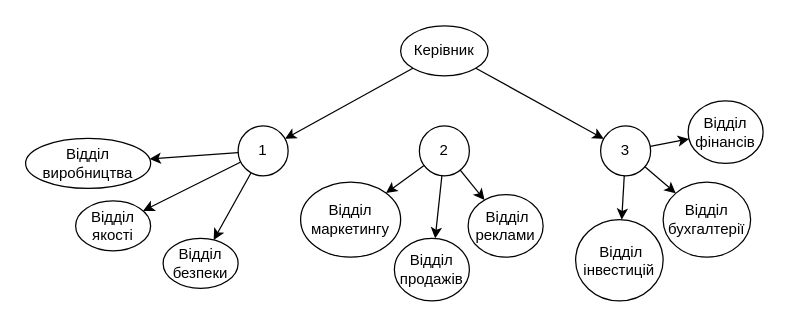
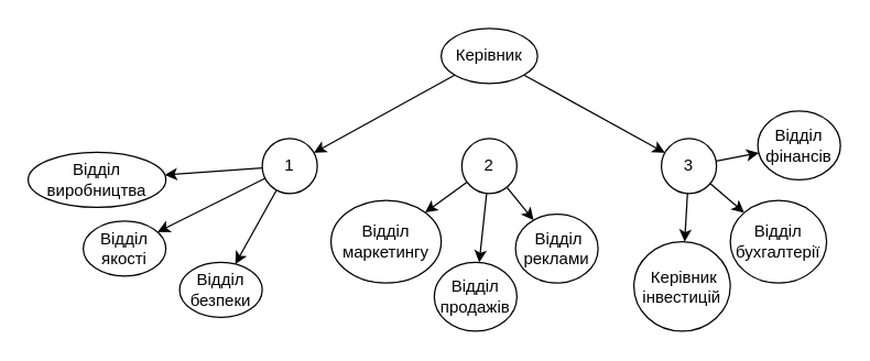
  <mxCell id="0" />
  <mxCell id="1" parent="0" />
  <mxCell id="2" style="rounded=0;orthogonalLoop=1;jettySize=auto;html=1;" parent="1" source="4" target="8" edge="1"><mxGeometry relative="1" as="geometry" /></mxCell>
  <mxCell id="3" style="rounded=0;orthogonalLoop=1;jettySize=auto;html=1;" parent="1" source="4" target="16" edge="1"><mxGeometry relative="1" as="geometry" /></mxCell>
  <mxCell id="4" value="Керівник" style="ellipse;whiteSpace=wrap;html=1;" parent="1" vertex="1"><mxGeometry x="320" y="20" width="70" height="40" as="geometry" /></mxCell>
  <mxCell id="5" style="rounded=0;orthogonalLoop=1;jettySize=auto;html=1;" parent="1" source="8" target="17" edge="1"><mxGeometry relative="1" as="geometry" /></mxCell>
  <mxCell id="6" style="rounded=0;orthogonalLoop=1;jettySize=auto;html=1;" parent="1" source="8" target="18" edge="1"><mxGeometry relative="1" as="geometry" /></mxCell>
  <mxCell id="7" style="rounded=0;orthogonalLoop=1;jettySize=auto;html=1;" parent="1" source="8" target="19" edge="1"><mxGeometry relative="1" as="geometry" /></mxCell>
  <mxCell id="8" value="1" style="ellipse;whiteSpace=wrap;html=1;" parent="1" vertex="1"><mxGeometry x="190" y="100" width="40" height="40" as="geometry" /></mxCell>
  <mxCell id="9" style="rounded=0;orthogonalLoop=1;jettySize=auto;html=1;entryX=1;entryY=0;entryDx=0;entryDy=0;" parent="1" source="12" target="20" edge="1"><mxGeometry relative="1" as="geometry" /></mxCell>
  <mxCell id="10" style="rounded=0;orthogonalLoop=1;jettySize=auto;html=1;" parent="1" source="12" target="21" edge="1"><mxGeometry relative="1" as="geometry" /></mxCell>
  <mxCell id="11" style="rounded=0;orthogonalLoop=1;jettySize=auto;html=1;" parent="1" source="12" target="22" edge="1"><mxGeometry relative="1" as="geometry" /></mxCell>
  <mxCell id="12" value="2" style="ellipse;whiteSpace=wrap;html=1;" parent="1" vertex="1"><mxGeometry x="335" y="100" width="40" height="40" as="geometry" /></mxCell>
  <mxCell id="13" style="rounded=0;orthogonalLoop=1;jettySize=auto;html=1;" parent="1" source="16" target="24" edge="1"><mxGeometry relative="1" as="geometry" /></mxCell>
  <mxCell id="14" style="rounded=0;orthogonalLoop=1;jettySize=auto;html=1;" parent="1" source="16" target="23" edge="1"><mxGeometry relative="1" as="geometry" /></mxCell>
  <mxCell id="15" style="rounded=0;orthogonalLoop=1;jettySize=auto;html=1;" parent="1" source="16" target="25" edge="1"><mxGeometry relative="1" as="geometry" /></mxCell>
  <mxCell id="16" value="3" style="ellipse;whiteSpace=wrap;html=1;" parent="1" vertex="1"><mxGeometry x="480" y="100" width="40" height="40" as="geometry" /></mxCell>
  <mxCell id="17" value="Відділ виробництва" style="ellipse;whiteSpace=wrap;html=1;" parent="1" vertex="1"><mxGeometry x="20" y="110" width="100" height="40" as="geometry" /></mxCell>
  <mxCell id="18" value="Відділ якості" style="ellipse;whiteSpace=wrap;html=1;" parent="1" vertex="1"><mxGeometry x="60" y="160" width="60" height="40" as="geometry" /></mxCell>
  <mxCell id="19" value="Відділ безпеки" style="ellipse;whiteSpace=wrap;html=1;" parent="1" vertex="1"><mxGeometry x="130" y="190" width="60" height="40" as="geometry" /></mxCell>
  <mxCell id="20" value="Відділ маркетингу" style="ellipse;whiteSpace=wrap;html=1;" parent="1" vertex="1"><mxGeometry x="240" y="145" width="80" height="60" as="geometry" /></mxCell>
  <mxCell id="21" value="Відділ продажів" style="ellipse;whiteSpace=wrap;html=1;" parent="1" vertex="1"><mxGeometry x="315" y="190" width="60" height="50" as="geometry" /></mxCell>
  <mxCell id="22" value="&amp;nbsp;Відділ реклами" style="ellipse;whiteSpace=wrap;html=1;" parent="1" vertex="1"><mxGeometry x="374" y="155" width="60" height="50" as="geometry" /></mxCell>
  <mxCell id="23" value="Відділ фінансів" style="ellipse;whiteSpace=wrap;html=1;" parent="1" vertex="1"><mxGeometry x="550" y="80" width="60" height="50" as="geometry" /></mxCell>
  <mxCell id="24" value="Відділ бухгалтерії" style="ellipse;whiteSpace=wrap;html=1;" parent="1" vertex="1"><mxGeometry x="530" y="145" width="70" height="60" as="geometry" /></mxCell>
- <mxCell id="25" value="&amp;nbsp;Відділ інвестицій" style="ellipse;whiteSpace=wrap;html=1;" parent="1" vertex="1"><mxGeometry x="460" y="175" width="70" height="65" as="geometry" /></mxCell>
+ <mxCell id="25" value="&amp;nbsp;Керівник інвестицій" style="ellipse;whiteSpace=wrap;html=1;" parent="1" vertex="1"><mxGeometry x="460" y="175" width="70" height="65" as="geometry" /></mxCell>
